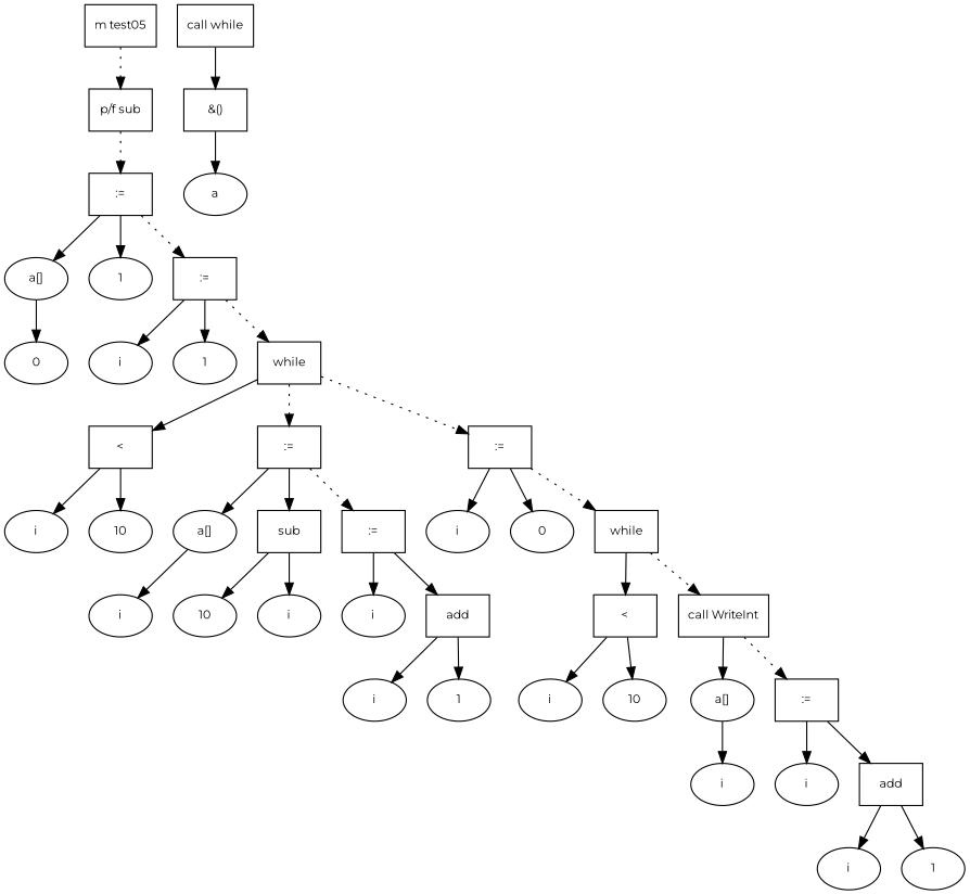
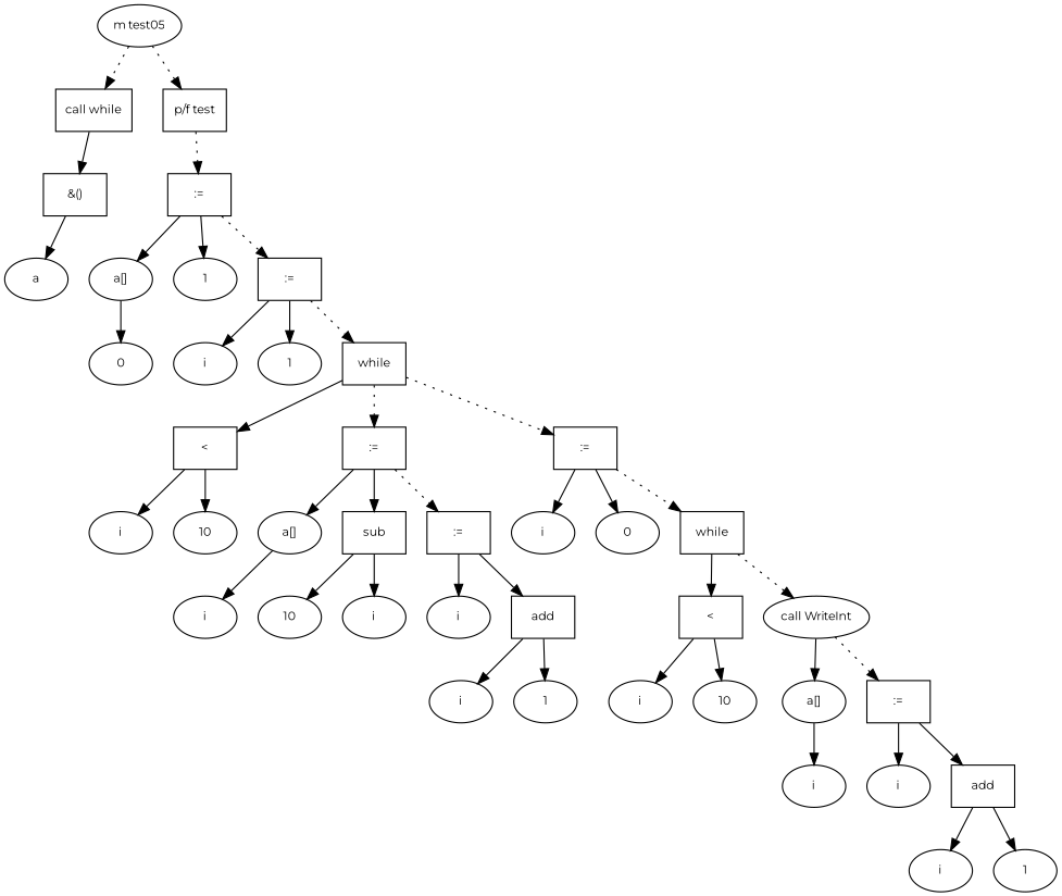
  digraph {
    fontname=Montserrat
    fontsize=10
    node [fontname=Montserrat fontsize=10 shape=ellipse]
    edge [fontname=Montserrat fontsize=10]
-   n1 [label="m test05" shape=box]
+   n1 [label="m test05"]
    n2 [label="call while" shape=box]
-   n3 [label="p/f sub" shape=box]
+   n3 [label="p/f test" shape=box]
    n4 [label="&()" shape=box]
    n5 [label=":=" shape=box]
    n6 [label=a]
    n7 [label="a[]"]
    n8 [label=1]
    n9 [label=":=" shape=box]
    n10 [label=0]
    n11 [label=i]
    n12 [label=1]
    n13 [label=while shape=box]
    n14 [label="<" shape=box]
    n15 [label=":=" shape=box]
    n16 [label=":=" shape=box]
    n17 [label=i]
    n18 [label=10]
    n19 [label="a[]"]
    n20 [label=sub shape=box]
    n21 [label=":=" shape=box]
    n22 [label=i]
    n23 [label=0]
    n24 [label=while shape=box]
    n25 [label=i]
    n26 [label=10]
    n27 [label=i]
    n28 [label=i]
    n29 [label=add shape=box]
    n30 [label=i]
    n31 [label=1]
    n32 [label="<" shape=box]
-   n33 [label="call WriteInt" shape=box]
+   n33 [label="call WriteInt"]
    n34 [label=i]
    n35 [label=10]
    n36 [label="a[]"]
    n37 [label=":=" shape=box]
    n38 [label=i]
    n39 [label=i]
    n40 [label=add shape=box]
    n41 [label=i]
    n42 [label=1]
+   n1 -> n2 [style=dotted]
    n1 -> n3 [style=dotted]
    n2 -> n4
    n3 -> n5 [style=dotted]
    n4 -> n6
    n5 -> n7
    n5 -> n8
    n5 -> n9 [style=dotted]
    n7 -> n10
    n9 -> n11
    n9 -> n12
    n9 -> n13 [style=dotted]
    n13 -> n14
    n13 -> n15 [style=dotted]
    n13 -> n16 [style=dotted]
    n14 -> n17
    n14 -> n18
    n15 -> n19
    n15 -> n20
    n15 -> n21 [style=dotted]
    n16 -> n22
    n16 -> n23
    n16 -> n24 [style=dotted]
    n19 -> n25
    n20 -> n26
    n20 -> n27
    n21 -> n28
    n21 -> n29
    n24 -> n32
    n24 -> n33 [style=dotted]
    n29 -> n30
    n29 -> n31
    n32 -> n34
    n32 -> n35
    n33 -> n36
    n33 -> n37 [style=dotted]
    n36 -> n38
    n37 -> n39
    n37 -> n40
    n40 -> n41
    n40 -> n42
  }
